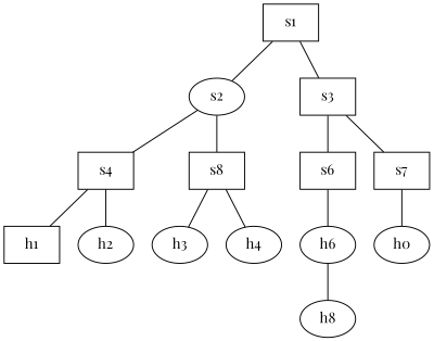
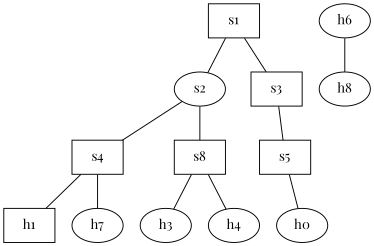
  digraph {
    fontname="Playfair Display"
    node [fontname="Playfair Display" shape=box]
    edge [dir=none fontname="Playfair Display"]
    n1 [label=h1]
-   n2 [label=h2 shape=""]
+   n2 [label=h7 shape=""]
    n3 [label=h3 shape=""]
    n4 [label=h4 shape=""]
    n5 [label=h6 shape=""]
    n6 [label=h8 shape=""]
    n7 [label=h0 shape=""]
    n8 [label=s1]
    n9 [label=s2 shape=ellipse]
    n10 [label=s3]
    n11 [label=s4]
    n12 [label=s8]
-   n13 [label=s6]
-   n14 [label=s7]
+   n14 [label=s5]
    n5 -> n6
    n8 -> n9
    n8 -> n10
    n9 -> n11
    n9 -> n12
-   n10 -> n13
    n10 -> n14
    n11 -> n1
    n11 -> n2
    n12 -> n3
    n12 -> n4
-   n13 -> n5
    n14 -> n7
  }
